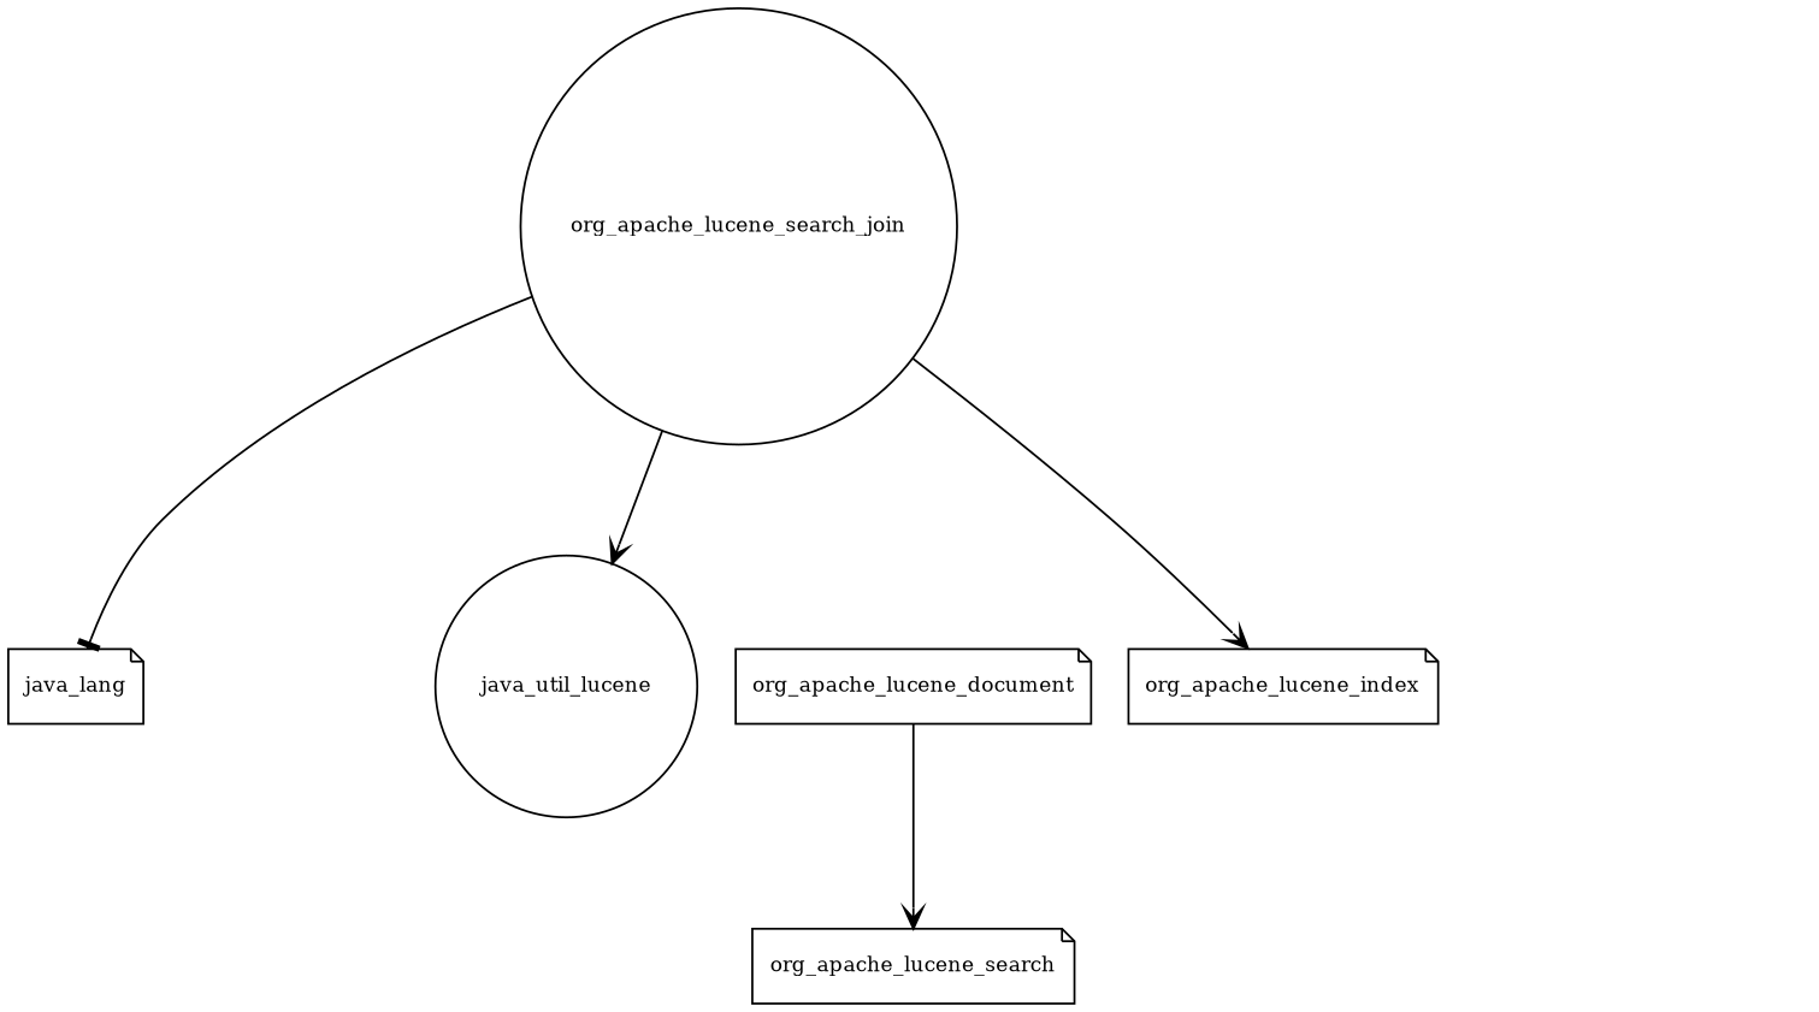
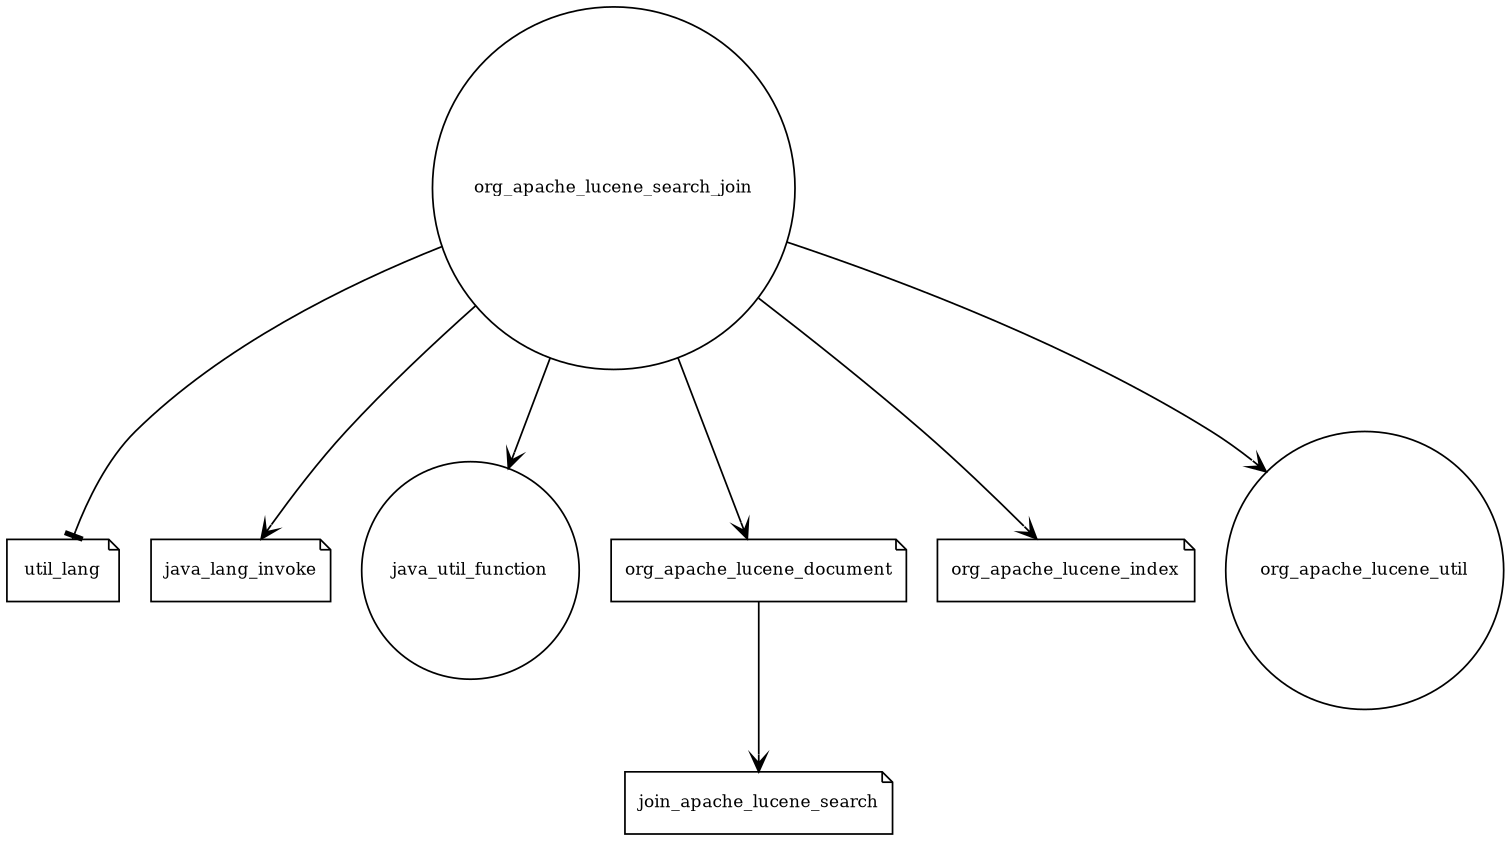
  digraph {
    node [fontsize=10.0 shape=note]
    edge [arrowhead=vee]
    org_apache_lucene_search_join [shape=circle]
-   java_lang
-   java_util_function [shape=circle label=java_util_lucene]
+   java_lang [label=util_lang]
+   java_lang_invoke
+   java_util_function [shape=circle]
    org_apache_lucene_document
    org_apache_lucene_index
-   org_apache_lucene_search
+   org_apache_lucene_util [shape=circle]
+   org_apache_lucene_search [label=join_apache_lucene_search]
    org_apache_lucene_search_join -> java_lang [arrowhead=tee]
+   org_apache_lucene_search_join -> java_lang_invoke
    org_apache_lucene_search_join -> java_util_function
+   org_apache_lucene_search_join -> org_apache_lucene_document
    org_apache_lucene_search_join -> org_apache_lucene_index
+   org_apache_lucene_search_join -> org_apache_lucene_util
    org_apache_lucene_document -> org_apache_lucene_search
  }
